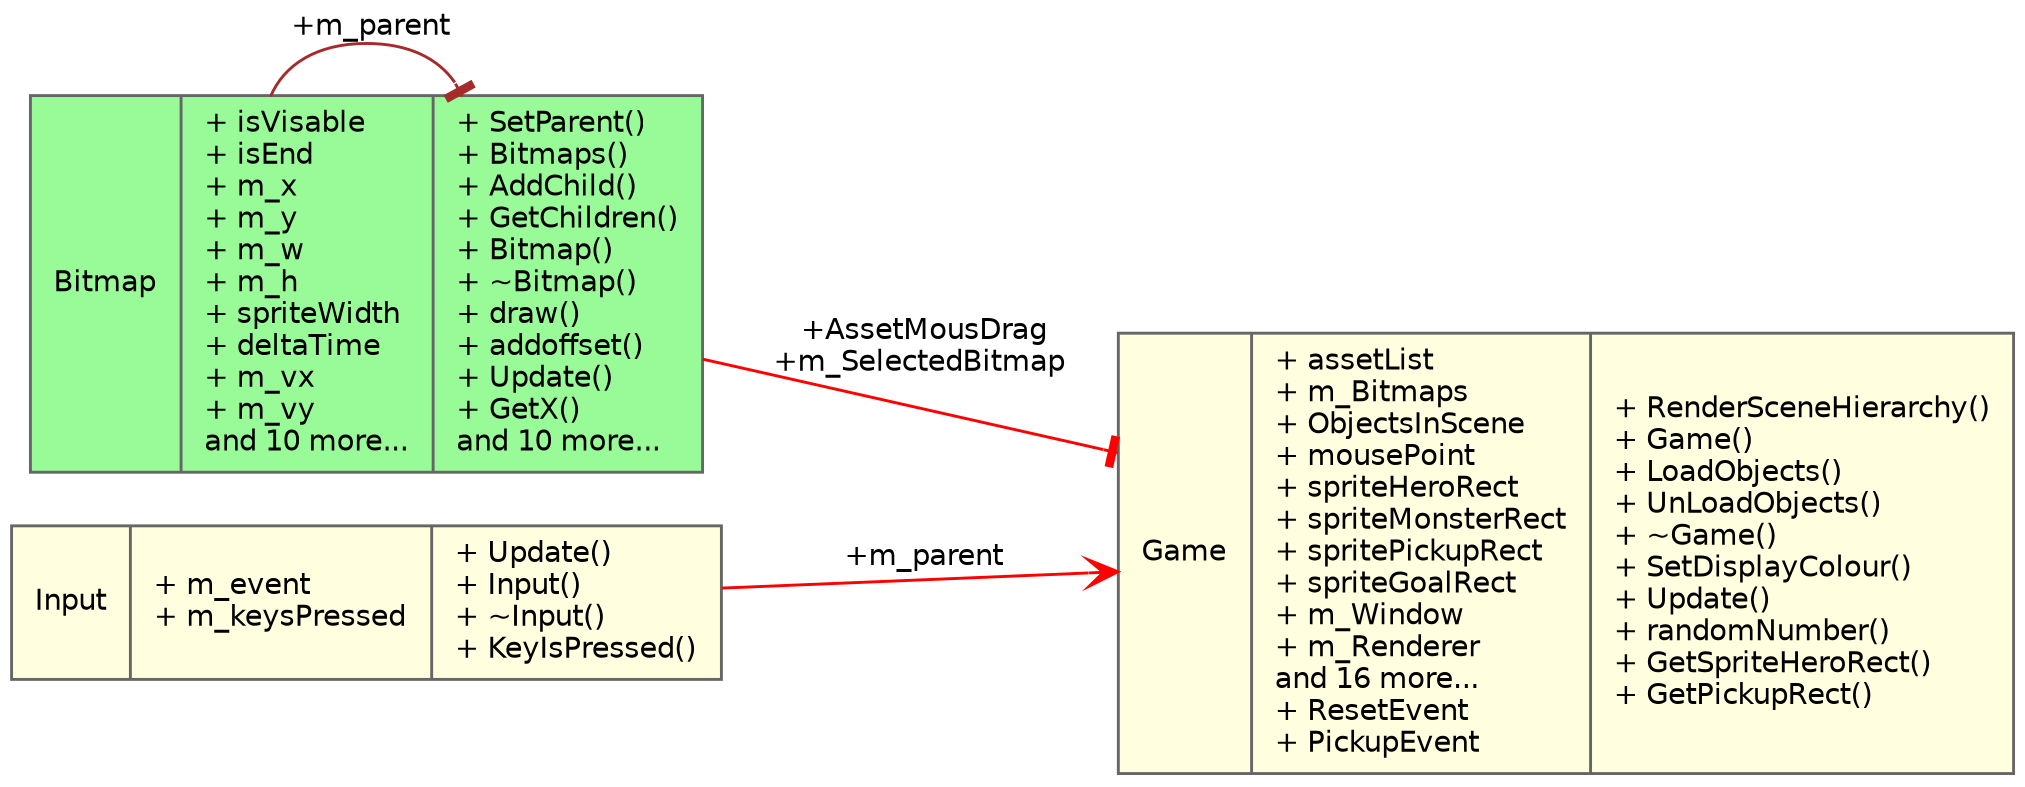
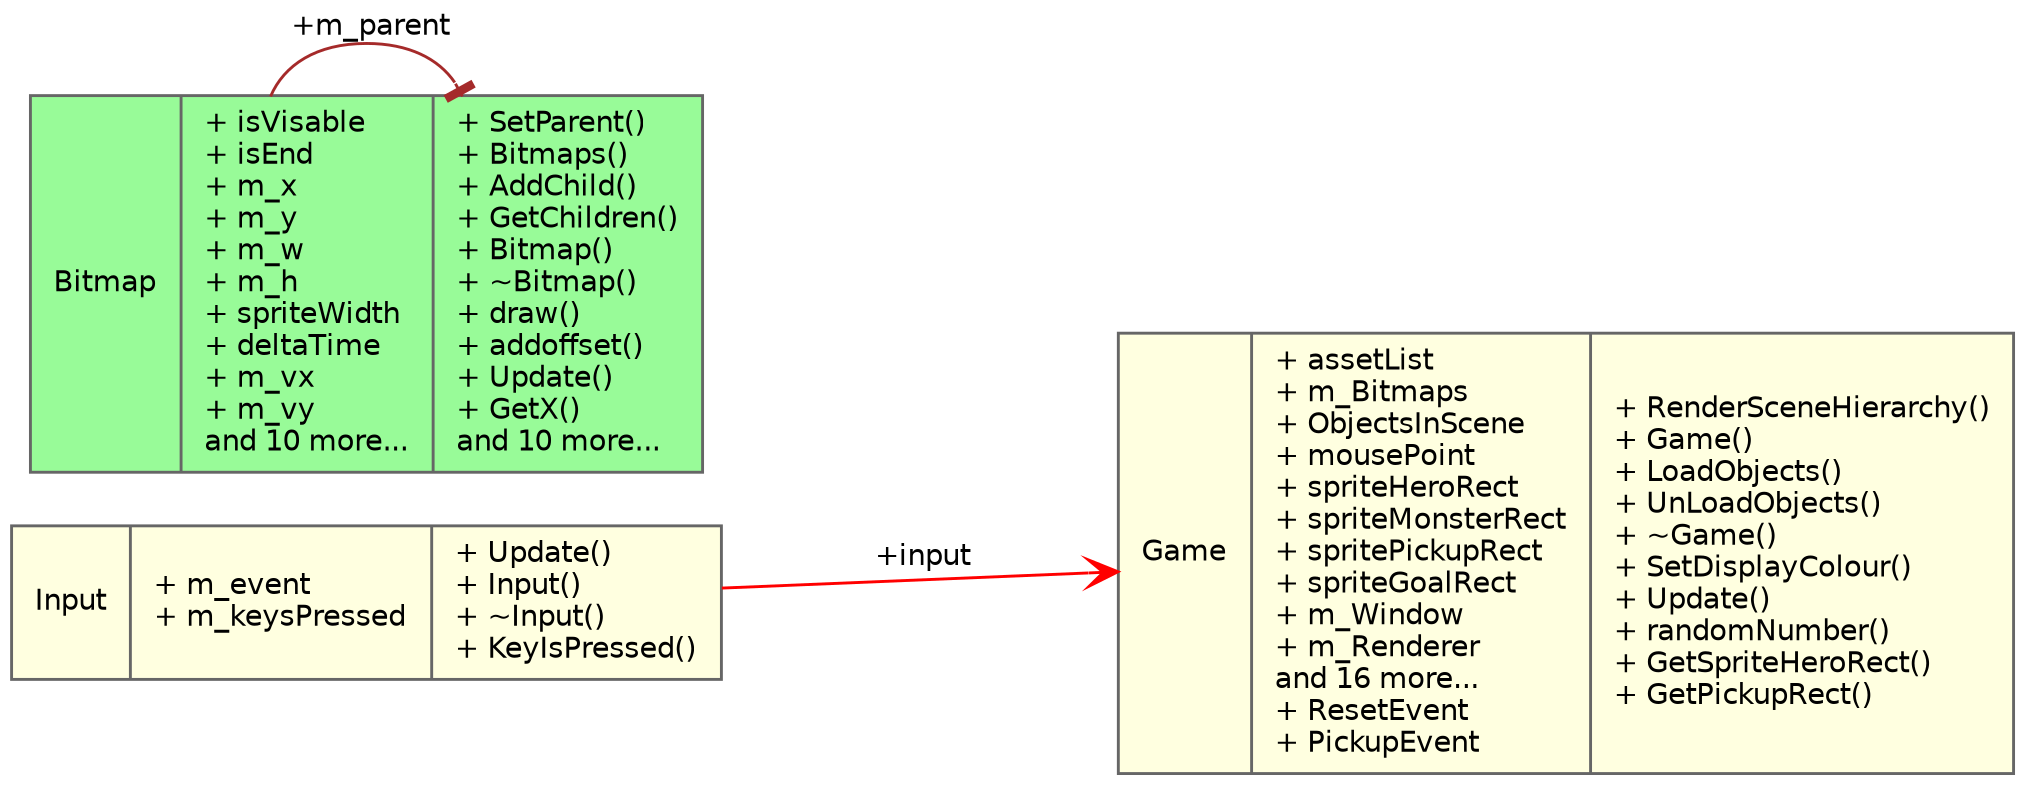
  digraph {
    rankdir=LR
    node [color=gray40 fillcolor=lightyellow fontname=Helvetica fontsize=10 shape=record style=filled]
    edge [arrowhead=tee color=red fontname=Helvetica fontsize=10 labelfontname=Helvetica labelfontsize=10 style=solid]
    n1 [fontcolor=black height=0.2 label="{Game\n|+ assetList\l+ m_Bitmaps\l+ ObjectsInScene\l+ mousePoint\l+ spriteHeroRect\l+ spriteMonsterRect\l+ spritePickupRect\l+ spriteGoalRect\l+ m_Window\l+ m_Renderer\land 16 more...\l+ ResetEvent\l+ PickupEvent\l|+ RenderSceneHierarchy()\l+ Game()\l+ LoadObjects()\l+ UnLoadObjects()\l+ ~Game()\l+ SetDisplayColour()\l+ Update()\l+ randomNumber()\l+ GetSpriteHeroRect()\l+ GetPickupRect()\l}" width=0.4]
    n2 [fillcolor=palegreen height=0.2 label="{Bitmap\n|+ isVisable\l+ isEnd\l+ m_x\l+ m_y\l+ m_w\l+ m_h\l+ spriteWidth\l+ deltaTime\l+ m_vx\l+ m_vy\land 10 more...\l|+ SetParent()\l+ Bitmaps()\l+ AddChild()\l+ GetChildren()\l+ Bitmap()\l+ ~Bitmap()\l+ draw()\l+ addoffset()\l+ Update()\l+ GetX()\land 10 more...\l}" width=0.4]
    n3 [height=0.2 label="{Input\n|+ m_event\l+ m_keysPressed\l|+ Update()\l+ Input()\l+ ~Input()\l+ KeyIsPressed()\l}" width=0.4]
-   n2 -> n1 [label=" +AssetMousDrag\n+m_SelectedBitmap"]
    n2 -> n2 [color=brown label=" +m_parent"]
-   n3 -> n1 [arrowhead=vee label=" +m_parent"]
+   n3 -> n1 [arrowhead=vee label=" +input"]
  }
